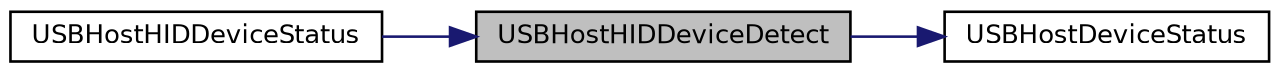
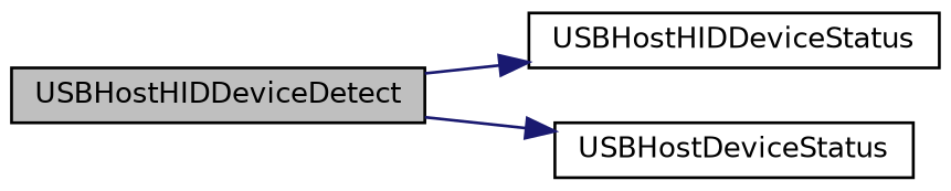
  digraph {
    rankdir=LR
    node [color=black fillcolor=white fontname=Helvetica fontsize=10 shape=record style=filled]
    edge [color=midnightblue fontname=Helvetica fontsize=10 labelfontname=Helvetica labelfontsize=10 style=solid]
    n1 [fillcolor=grey75 fontcolor=black height=0.2 label=USBHostHIDDeviceDetect width=0.4]
    n2 [height=0.2 label=USBHostHIDDeviceStatus width=0.4]
    n3 [height=0.2 label=USBHostDeviceStatus width=0.4]
-   n2 -> n1
+   n1 -> n2
    n1 -> n3
  }
